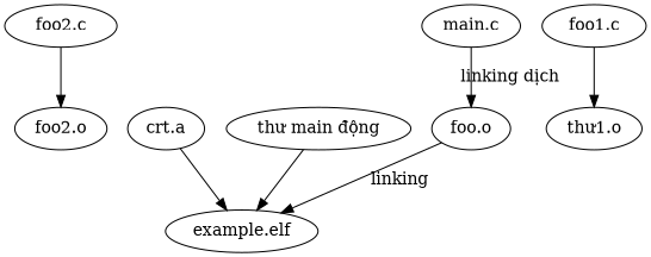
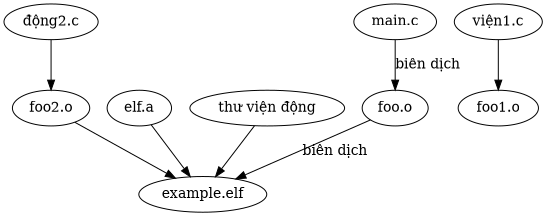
  digraph {
    splines=FALSE
    n1 [label="foo.o"]
    n2 [label="example.elf"]
-   n3 [label="thư1.o"]
+   n3 [label="foo1.o"]
    n4 [label="foo2.o"]
-   n5 [label="crt.a"]
-   n6 [label="thư main động"]
+   n5 [label="elf.a"]
+   n6 [label="thư viện động"]
    n7 [label="main.c"]
-   n8 [label="foo1.c"]
-   n9 [label="foo2.c"]
+   n8 [label="viện1.c"]
+   n9 [label="động2.c"]
    subgraph sub_1 {
      rank=same
      n1
    }
-   n1 -> n2 [label=linking]
+   n1 -> n2 [label="biên dịch"]
+   n4 -> n2
    n5 -> n2
    n6 -> n2
-   n7 -> n1 [label="linking dịch"]
+   n7 -> n1 [label="biên dịch"]
    n8 -> n3
    n9 -> n4
  }
